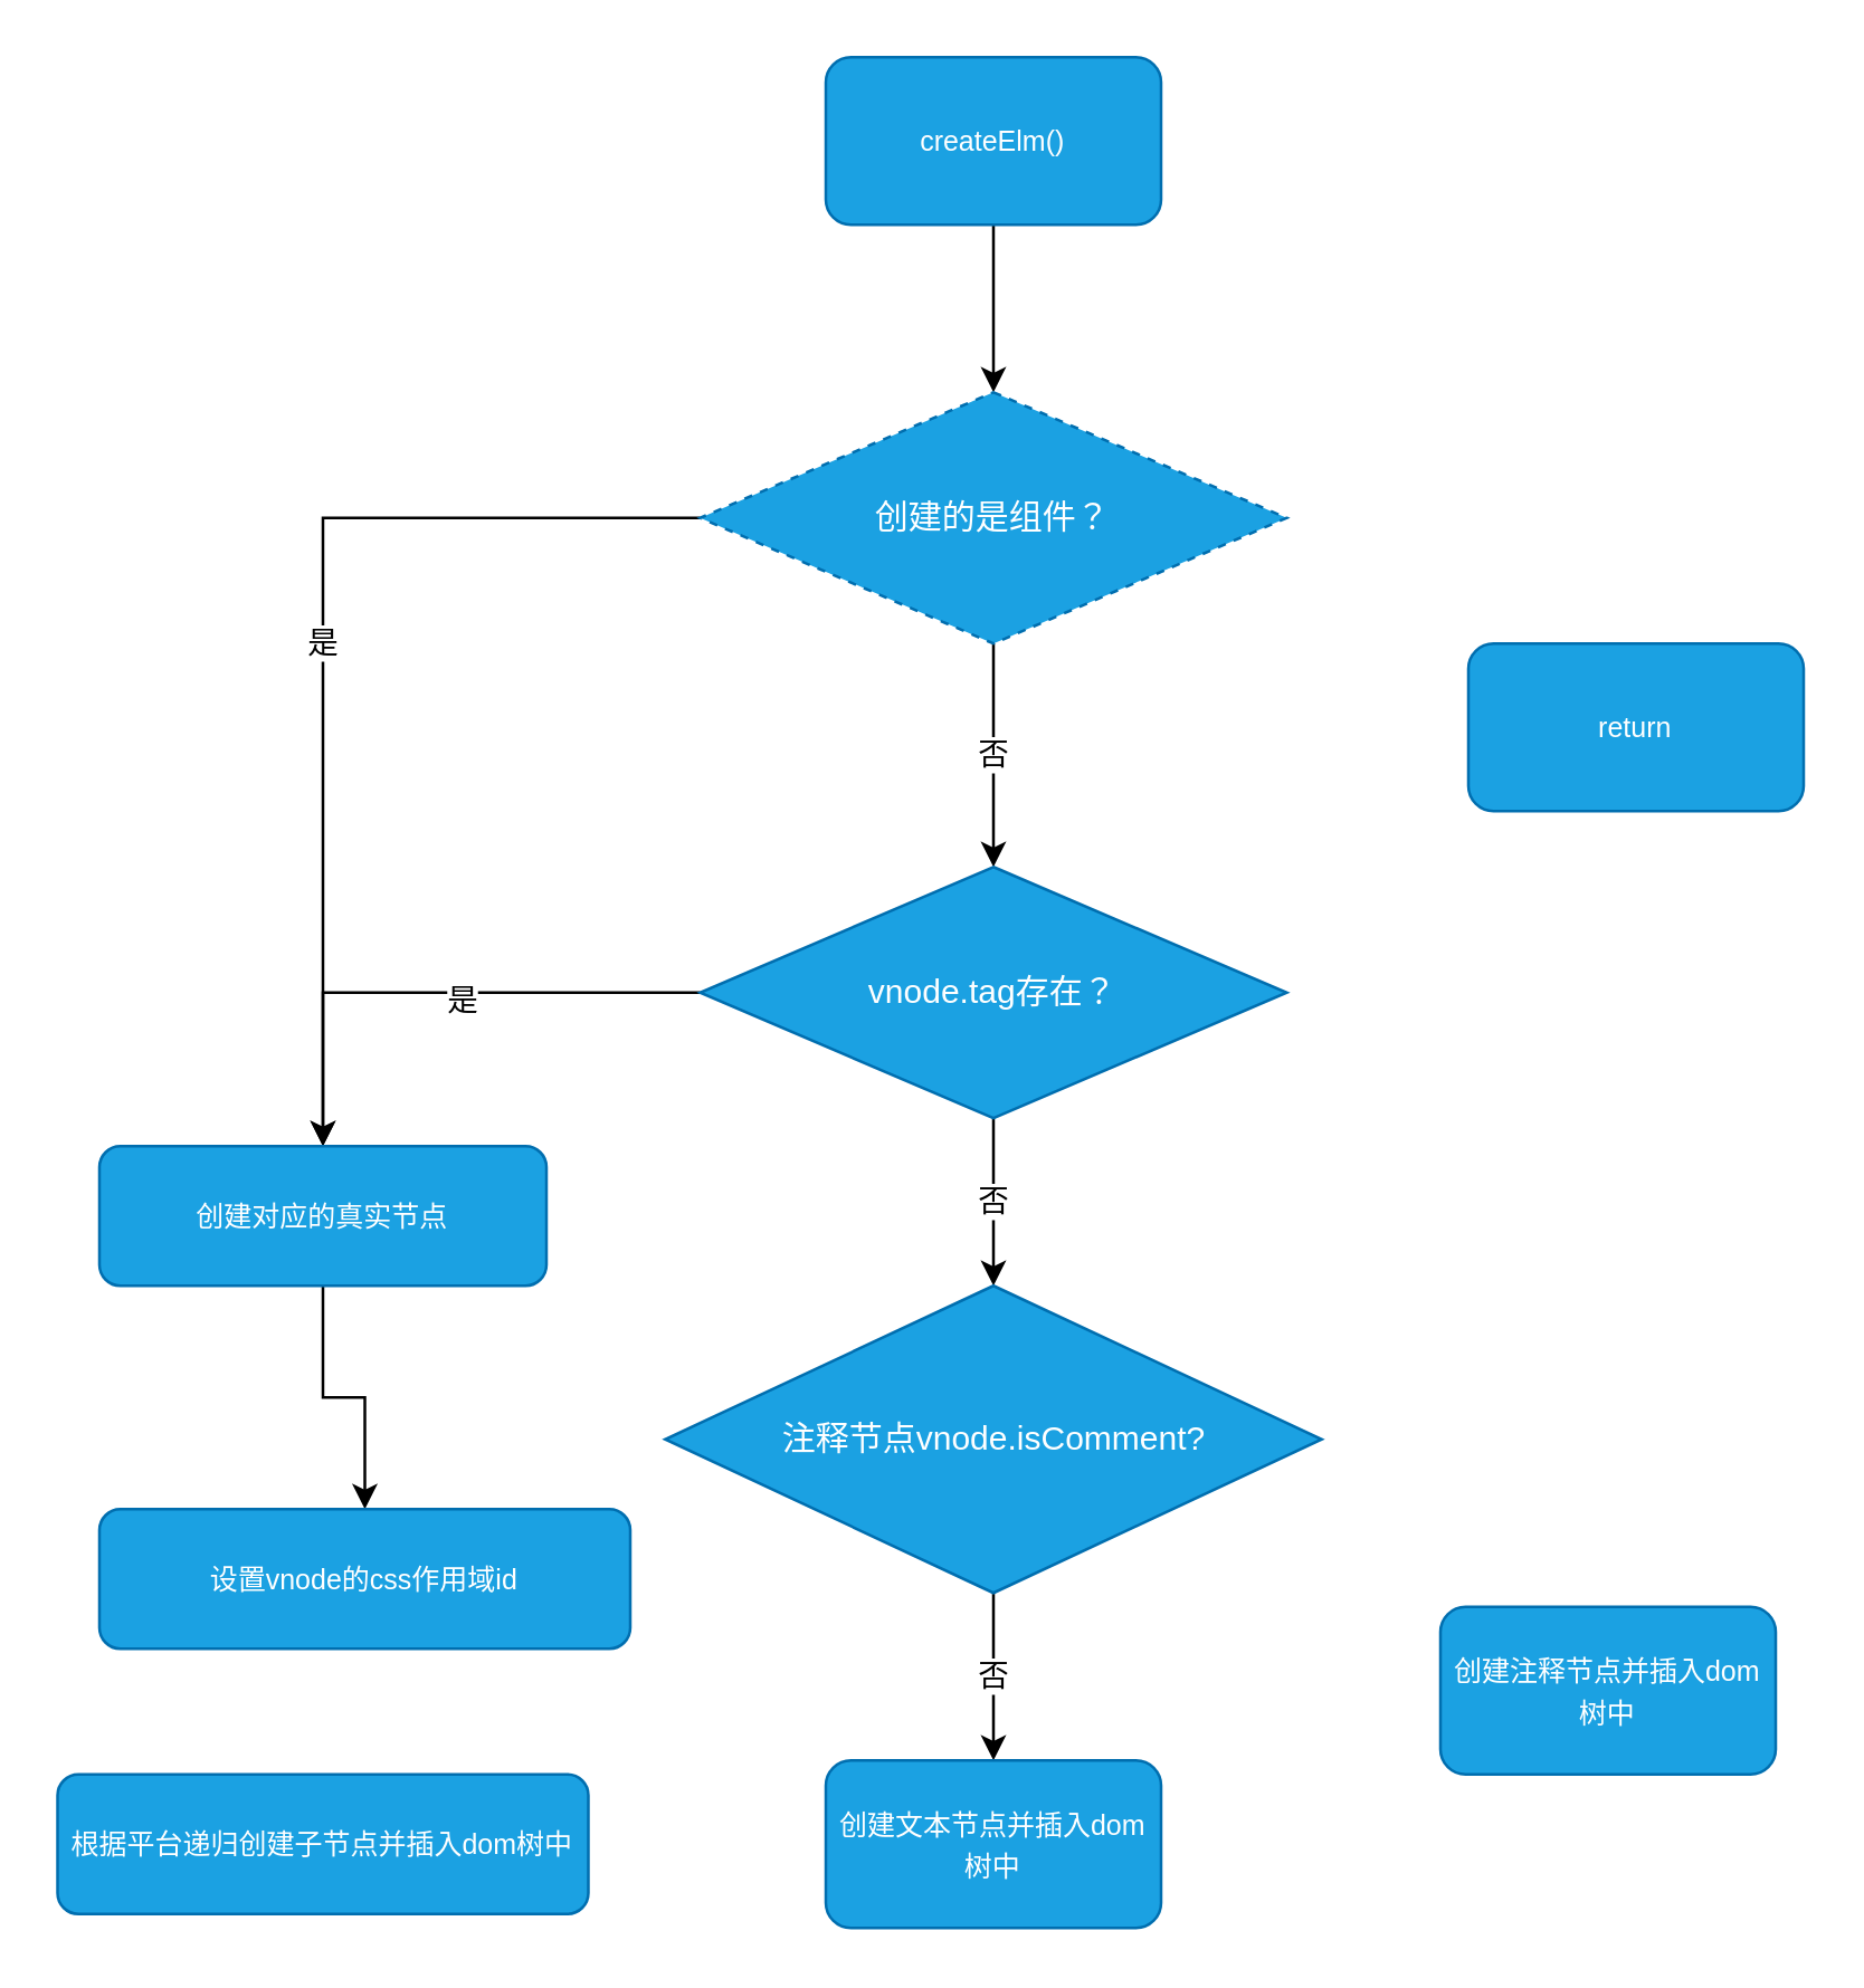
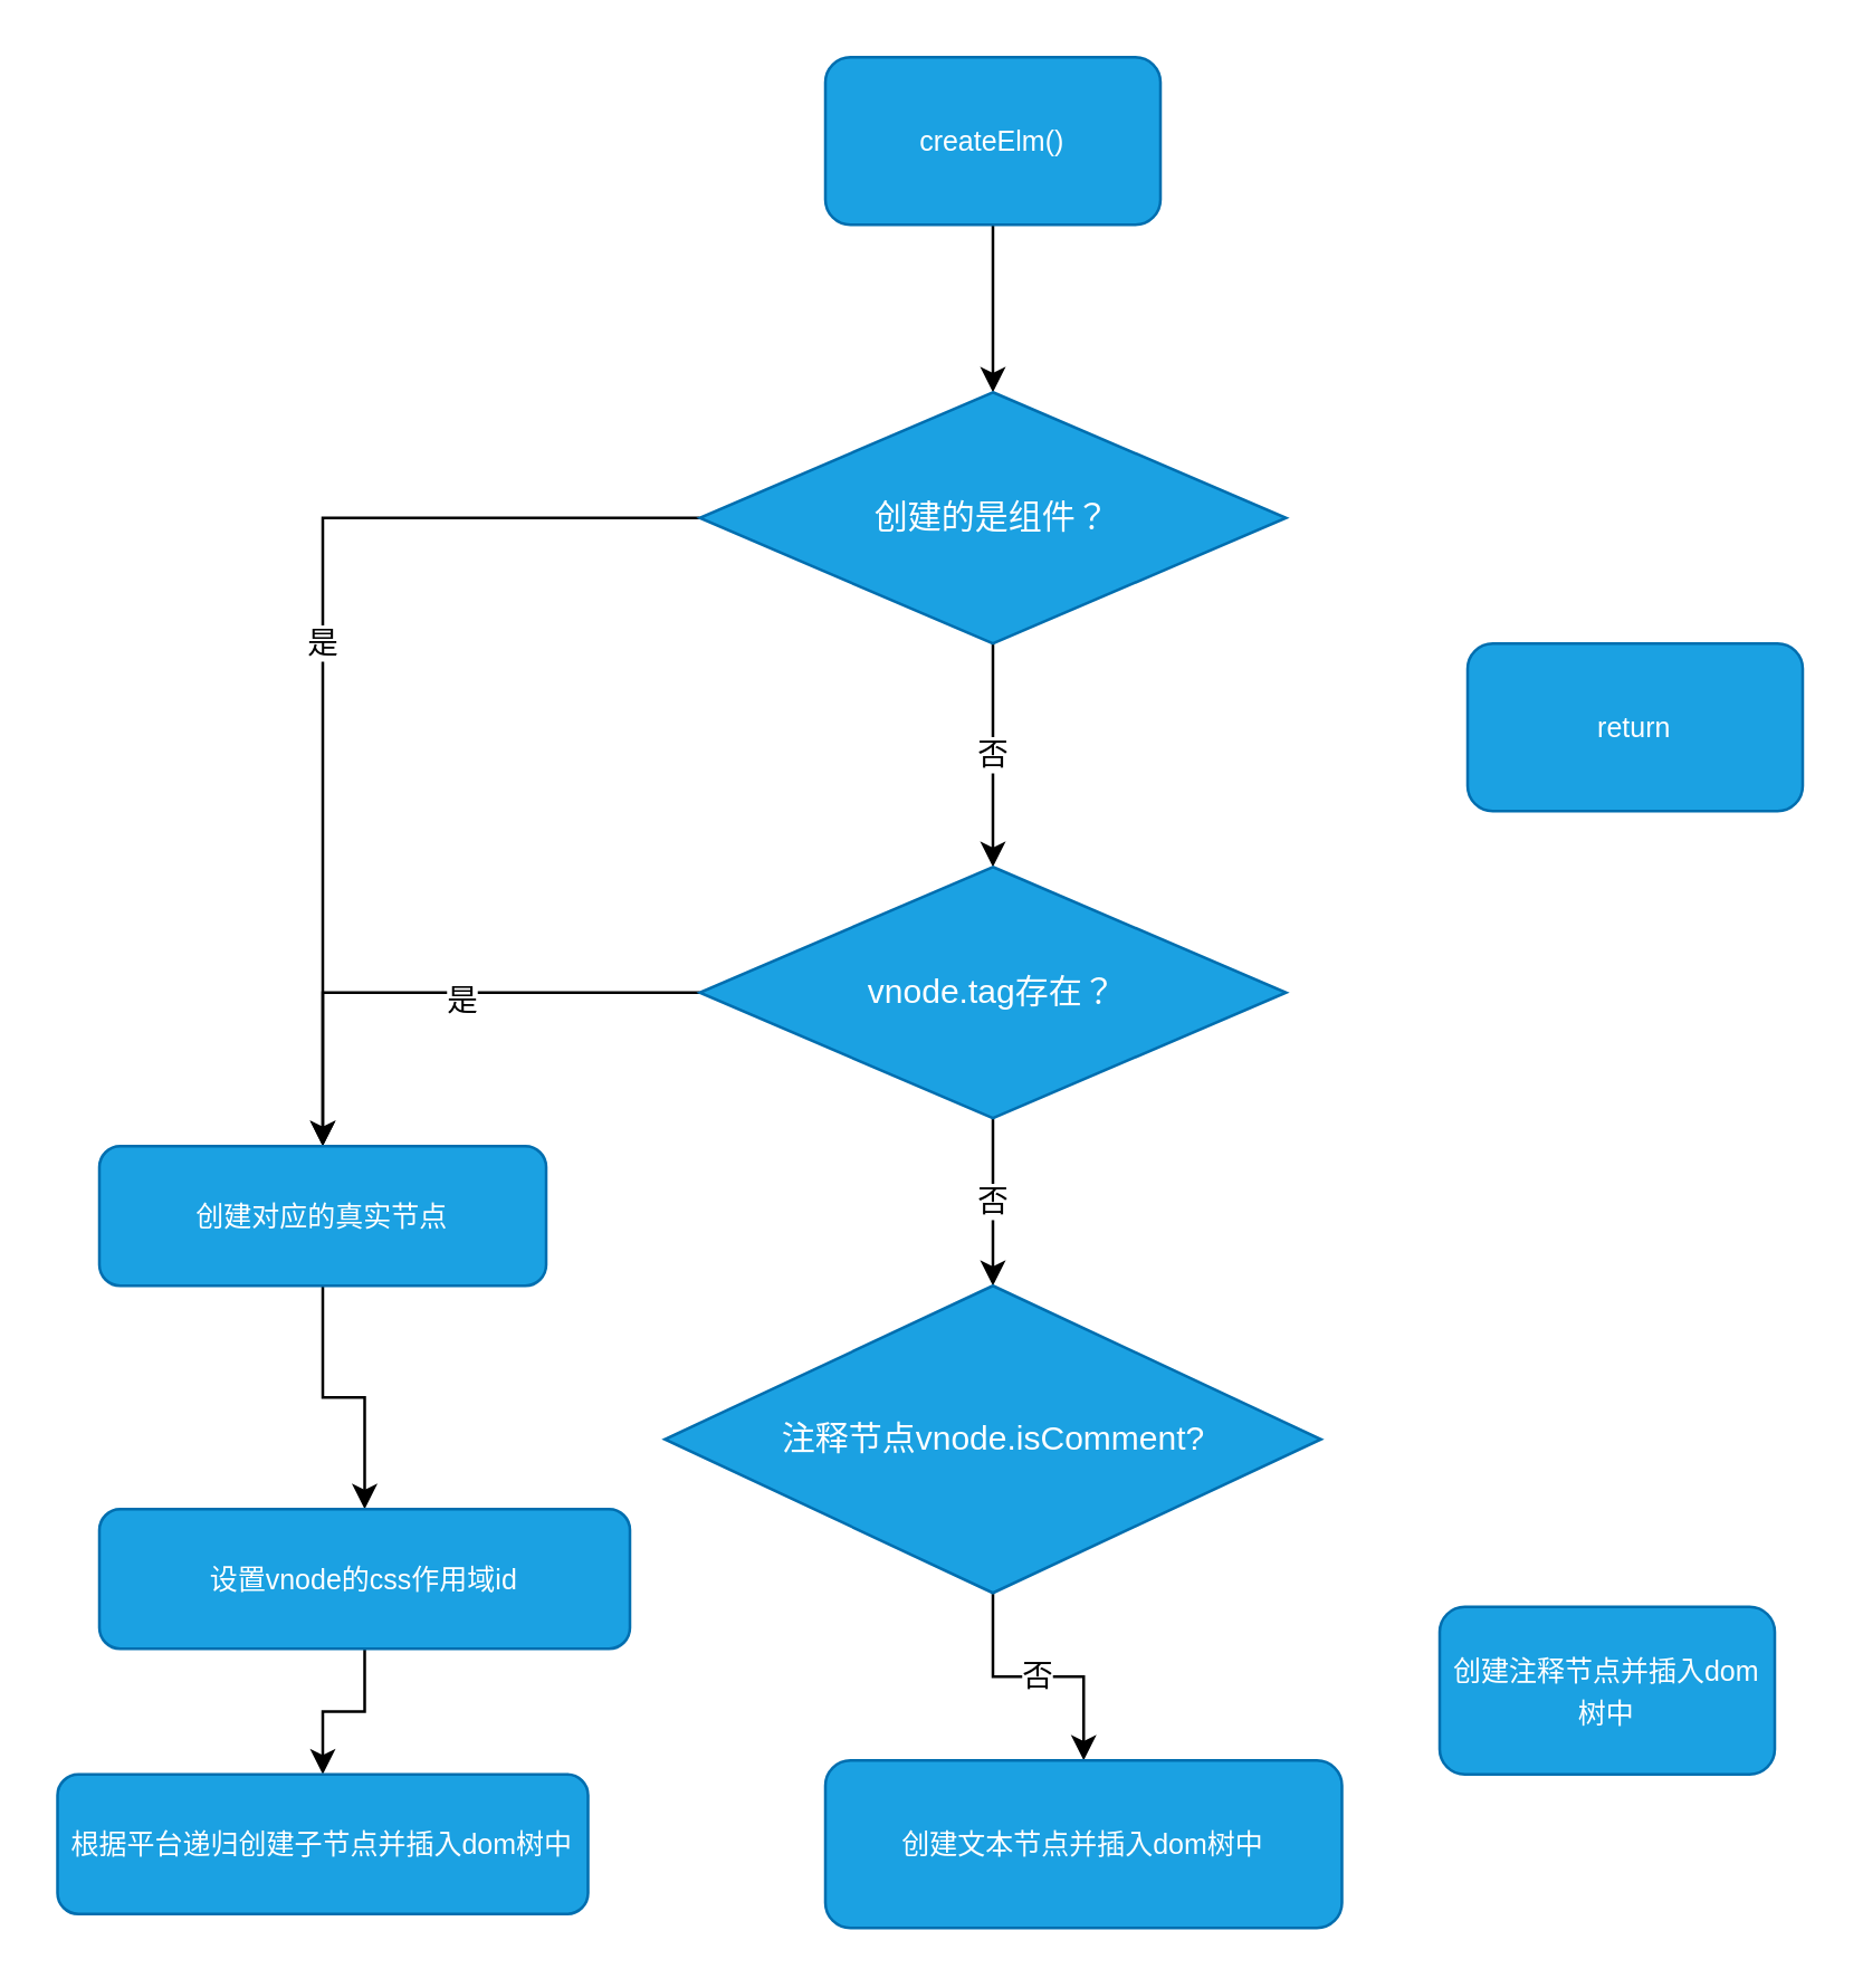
  <mxCell id="0" />
  <mxCell id="1" parent="0" />
  <mxCell id="2" style="edgeStyle=orthogonalEdgeStyle;rounded=0;orthogonalLoop=1;jettySize=auto;html=1;entryX=0.5;entryY=0;entryDx=0;entryDy=0;" edge="1" parent="1" source="3" target="6"><mxGeometry relative="1" as="geometry"><mxPoint x="355" y="100" as="targetPoint" /></mxGeometry></mxCell>
  <mxCell id="3" value="&lt;font size=&quot;1&quot;&gt;createElm()&lt;/font&gt;" style="rounded=1;whiteSpace=wrap;html=1;fillColor=#1ba1e2;strokeColor=#006EAF;fontColor=#ffffff;" vertex="1" parent="1"><mxGeometry x="295" y="20" width="120" height="60" as="geometry" /></mxCell>
  <mxCell id="4" value="是" style="edgeStyle=orthogonalEdgeStyle;rounded=0;orthogonalLoop=1;jettySize=auto;html=1;" edge="1" parent="1" source="6" target="15"><mxGeometry relative="1" as="geometry" /></mxCell>
  <mxCell id="5" value="否" style="edgeStyle=orthogonalEdgeStyle;rounded=0;orthogonalLoop=1;jettySize=auto;html=1;entryX=0.5;entryY=0;entryDx=0;entryDy=0;" edge="1" parent="1" source="6" target="11"><mxGeometry relative="1" as="geometry"><mxPoint x="355" y="280" as="targetPoint" /></mxGeometry></mxCell>
- <mxCell id="6" value="创建的是组件？" style="rhombus;whiteSpace=wrap;html=1;fillColor=#1ba1e2;strokeColor=#006EAF;fontColor=#ffffff;dashed=1;" vertex="1" parent="1"><mxGeometry x="250" y="140" width="210" height="90" as="geometry" /></mxCell>
+ <mxCell id="6" value="创建的是组件？" style="rhombus;whiteSpace=wrap;html=1;fillColor=#1ba1e2;strokeColor=#006EAF;fontColor=#ffffff;" vertex="1" parent="1"><mxGeometry x="250" y="140" width="210" height="90" as="geometry" /></mxCell>
  <mxCell id="7" value="&lt;font size=&quot;1&quot;&gt;return&lt;/font&gt;" style="rounded=1;whiteSpace=wrap;html=1;fillColor=#1ba1e2;strokeColor=#006EAF;fontColor=#ffffff;" vertex="1" parent="1"><mxGeometry x="525" y="230" width="120" height="60" as="geometry" /></mxCell>
  <mxCell id="8" value="否" style="edgeStyle=orthogonalEdgeStyle;rounded=0;orthogonalLoop=1;jettySize=auto;html=1;entryX=0.5;entryY=0;entryDx=0;entryDy=0;" edge="1" parent="1" source="11" target="13"><mxGeometry relative="1" as="geometry" /></mxCell>
  <mxCell id="9" style="edgeStyle=orthogonalEdgeStyle;rounded=0;orthogonalLoop=1;jettySize=auto;html=1;entryX=0.5;entryY=0;entryDx=0;entryDy=0;" edge="1" parent="1" source="11" target="15"><mxGeometry relative="1" as="geometry" /></mxCell>
  <mxCell id="10" value="是" style="edgeLabel;html=1;align=center;verticalAlign=middle;resizable=0;points=[];" vertex="1" connectable="0" parent="9"><mxGeometry x="-0.095" y="2" relative="1" as="geometry"><mxPoint as="offset" /></mxGeometry></mxCell>
  <mxCell id="11" value="vnode.tag存在？" style="rhombus;whiteSpace=wrap;html=1;fillColor=#1ba1e2;strokeColor=#006EAF;fontColor=#ffffff;" vertex="1" parent="1"><mxGeometry x="250" y="310" width="210" height="90" as="geometry" /></mxCell>
  <mxCell id="12" value="否" style="edgeStyle=orthogonalEdgeStyle;rounded=0;orthogonalLoop=1;jettySize=auto;html=1;entryX=0.5;entryY=0;entryDx=0;entryDy=0;" edge="1" parent="1" source="13" target="16"><mxGeometry relative="1" as="geometry" /></mxCell>
  <mxCell id="13" value="注释节点vnode.isComment?" style="rhombus;whiteSpace=wrap;html=1;fillColor=#1ba1e2;strokeColor=#006EAF;fontColor=#ffffff;" vertex="1" parent="1"><mxGeometry x="237.5" y="460" width="235" height="110" as="geometry" /></mxCell>
  <mxCell id="14" style="edgeStyle=orthogonalEdgeStyle;rounded=0;orthogonalLoop=1;jettySize=auto;html=1;entryX=0.5;entryY=0;entryDx=0;entryDy=0;" edge="1" parent="1" source="15" target="19"><mxGeometry relative="1" as="geometry" /></mxCell>
  <mxCell id="15" value="&lt;font size=&quot;1&quot;&gt;创建对应的真实节点&lt;/font&gt;" style="rounded=1;whiteSpace=wrap;html=1;fillColor=#1ba1e2;strokeColor=#006EAF;fontColor=#ffffff;" vertex="1" parent="1"><mxGeometry x="35" y="410" width="160" height="50" as="geometry" /></mxCell>
- <mxCell id="16" value="&lt;font size=&quot;1&quot;&gt;创建文本节点并插入dom树中&lt;/font&gt;" style="rounded=1;whiteSpace=wrap;html=1;fillColor=#1ba1e2;strokeColor=#006EAF;fontColor=#ffffff;" vertex="1" parent="1"><mxGeometry x="295" y="630" width="120" height="60" as="geometry" /></mxCell>
+ <mxCell id="16" value="&lt;font size=&quot;1&quot;&gt;创建文本节点并插入dom树中&lt;/font&gt;" style="rounded=1;whiteSpace=wrap;html=1;fillColor=#1ba1e2;strokeColor=#006EAF;fontColor=#ffffff;" vertex="1" parent="1"><mxGeometry x="295" y="630" width="185" height="60" as="geometry" /></mxCell>
  <mxCell id="17" value="&lt;font size=&quot;1&quot;&gt;创建注释节点并插入dom树中&lt;/font&gt;" style="rounded=1;whiteSpace=wrap;html=1;fillColor=#1ba1e2;strokeColor=#006EAF;fontColor=#ffffff;" vertex="1" parent="1"><mxGeometry x="515" y="575" width="120" height="60" as="geometry" /></mxCell>
+ <mxCell id="18" style="edgeStyle=orthogonalEdgeStyle;rounded=0;orthogonalLoop=1;jettySize=auto;html=1;entryX=0.5;entryY=0;entryDx=0;entryDy=0;" edge="1" parent="1" source="19" target="20"><mxGeometry relative="1" as="geometry" /></mxCell>
  <mxCell id="19" value="&lt;font size=&quot;1&quot;&gt;设置vnode的css作用域id&lt;/font&gt;" style="rounded=1;whiteSpace=wrap;html=1;fillColor=#1ba1e2;strokeColor=#006EAF;fontColor=#ffffff;" vertex="1" parent="1"><mxGeometry x="35" y="540" width="190" height="50" as="geometry" /></mxCell>
  <mxCell id="20" value="&lt;font size=&quot;1&quot;&gt;根据平台递归创建子节点并插入dom树中&lt;/font&gt;" style="rounded=1;whiteSpace=wrap;html=1;fillColor=#1ba1e2;strokeColor=#006EAF;fontColor=#ffffff;" vertex="1" parent="1"><mxGeometry x="20" y="635" width="190" height="50" as="geometry" /></mxCell>
